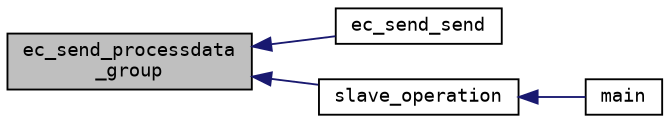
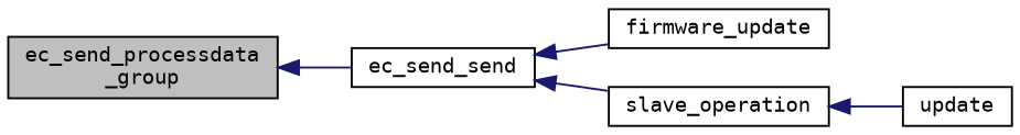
  digraph {
    fontname="DejaVu Sans Mono"
    rankdir=LR
    node [color=black fillcolor=white fontname="DejaVu Sans Mono" fontsize=10 shape=record style=filled]
    edge [color=midnightblue dir=back fontname="DejaVu Sans Mono" fontsize=10 labelfontname=Helvetica labelfontsize=10 style=solid]
    n1 [fillcolor=grey75 fontcolor=black height=0.2 label="ec_send_processdata\l_group" width=0.4]
    n2 [height=0.2 label=ec_send_send width=0.4]
+   n3 [height=0.2 label=firmware_update width=0.4]
    n4 [height=0.2 label=slave_operation width=0.4]
-   n5 [height=0.2 label=main width=0.4]
+   n5 [height=0.2 label=update width=0.4]
    n1 -> n2
-   n1 -> n4
+   n2 -> n3
+   n2 -> n4
    n4 -> n5
  }
